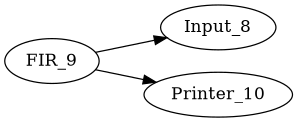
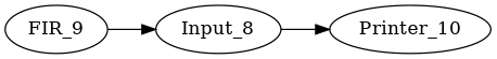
  digraph {
    rankdir=LR
    node [codeSize="32 b" peekType=float pop=2 popType=float push=2 pushType=float stackSize="0 b"]
    n1 [label=Input_8 peek=0 peekType=void pop=0 popType=void work=10]
    n2 [codeSize="762 b" label=FIR_9 peek=32 stackSize="160 b" work=572]
    n3 [label=Printer_10 peek=2 push=0 pushType=void work=12]
    n2 -> n1
-   n2 -> n3
+   n1 -> n3
  }
